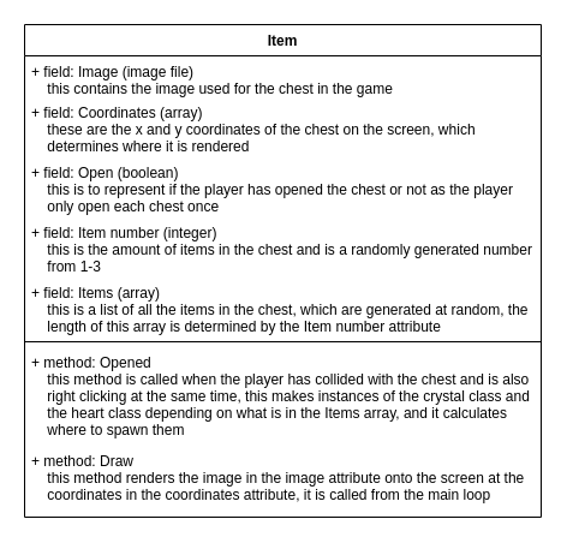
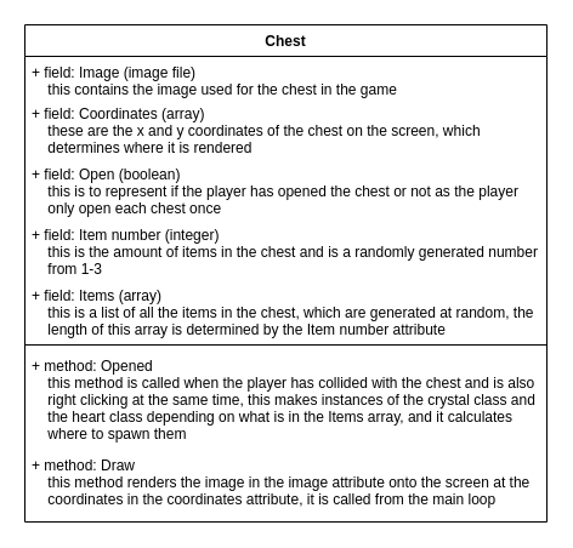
  <mxCell id="0" />
  <mxCell id="1" parent="0" />
- <mxCell id="2" value="Item" style="swimlane;fontStyle=1;align=center;verticalAlign=top;childLayout=stackLayout;horizontal=1;startSize=26;horizontalStack=0;resizeParent=1;resizeParentMax=0;resizeLast=0;collapsible=1;marginBottom=0;" vertex="1" parent="1"><mxGeometry x="20" y="20" width="430" height="410" as="geometry" /></mxCell>
+ <mxCell id="2" value="Chest" style="swimlane;fontStyle=1;align=center;verticalAlign=top;childLayout=stackLayout;horizontal=1;startSize=26;horizontalStack=0;resizeParent=1;resizeParentMax=0;resizeLast=0;collapsible=1;marginBottom=0;" vertex="1" parent="1"><mxGeometry x="20" y="20" width="430" height="410" as="geometry" /></mxCell>
  <mxCell id="3" value="+ field: Image (image file)&#10;    this contains the image used for the chest in the game" style="text;strokeColor=none;fillColor=none;align=left;verticalAlign=top;spacingLeft=4;spacingRight=4;overflow=hidden;rotatable=0;points=[[0,0.5],[1,0.5]];portConstraint=eastwest;" vertex="1" parent="2"><mxGeometry y="26" width="430" height="34" as="geometry" /></mxCell>
  <mxCell id="4" value="+ field: Coordinates (array)&#10;    these are the x and y coordinates of the chest on the screen, which &#10;    determines where it is rendered" style="text;strokeColor=none;fillColor=none;align=left;verticalAlign=top;spacingLeft=4;spacingRight=4;overflow=hidden;rotatable=0;points=[[0,0.5],[1,0.5]];portConstraint=eastwest;" vertex="1" parent="2"><mxGeometry y="60" width="430" height="50" as="geometry" /></mxCell>
  <mxCell id="5" value="+ field: Open (boolean)&#10;    this is to represent if the player has opened the chest or not as the player &#10;    only open each chest once" style="text;strokeColor=none;fillColor=none;align=left;verticalAlign=top;spacingLeft=4;spacingRight=4;overflow=hidden;rotatable=0;points=[[0,0.5],[1,0.5]];portConstraint=eastwest;" vertex="1" parent="2"><mxGeometry y="110" width="430" height="50" as="geometry" /></mxCell>
  <mxCell id="6" value="+ field: Item number (integer)&#10;    this is the amount of items in the chest and is a randomly generated number &#10;    from 1-3" style="text;strokeColor=none;fillColor=none;align=left;verticalAlign=top;spacingLeft=4;spacingRight=4;overflow=hidden;rotatable=0;points=[[0,0.5],[1,0.5]];portConstraint=eastwest;" vertex="1" parent="2"><mxGeometry y="160" width="430" height="50" as="geometry" /></mxCell>
  <mxCell id="7" value="+ field: Items (array)&#10;    this is a list of all the items in the chest, which are generated at random, the &#10;    length of this array is determined by the Item number attribute" style="text;strokeColor=none;fillColor=none;align=left;verticalAlign=top;spacingLeft=4;spacingRight=4;overflow=hidden;rotatable=0;points=[[0,0.5],[1,0.5]];portConstraint=eastwest;" vertex="1" parent="2"><mxGeometry y="210" width="430" height="50" as="geometry" /></mxCell>
  <mxCell id="8" value="" style="line;strokeWidth=1;fillColor=none;align=left;verticalAlign=middle;spacingTop=-1;spacingLeft=3;spacingRight=3;rotatable=0;labelPosition=right;points=[];portConstraint=eastwest;" vertex="1" parent="2"><mxGeometry y="260" width="430" height="8" as="geometry" /></mxCell>
  <mxCell id="9" value="+ method: Opened&#10;    this method is called when the player has collided with the chest and is also &#10;    right clicking at the same time, this makes instances of the crystal class and &#10;    the heart class depending on what is in the Items array, and it calculates &#10;    where to spawn them" style="text;strokeColor=none;fillColor=none;align=left;verticalAlign=top;spacingLeft=4;spacingRight=4;overflow=hidden;rotatable=0;points=[[0,0.5],[1,0.5]];portConstraint=eastwest;" vertex="1" parent="2"><mxGeometry y="268" width="430" height="82" as="geometry" /></mxCell>
  <mxCell id="10" value="+ method: Draw&#10;    this method renders the image in the image attribute onto the screen at the &#10;    coordinates in the coordinates attribute, it is called from the main loop" style="text;strokeColor=none;fillColor=none;align=left;verticalAlign=top;spacingLeft=4;spacingRight=4;overflow=hidden;rotatable=0;points=[[0,0.5],[1,0.5]];portConstraint=eastwest;" vertex="1" parent="2"><mxGeometry y="350" width="430" height="60" as="geometry" /></mxCell>
